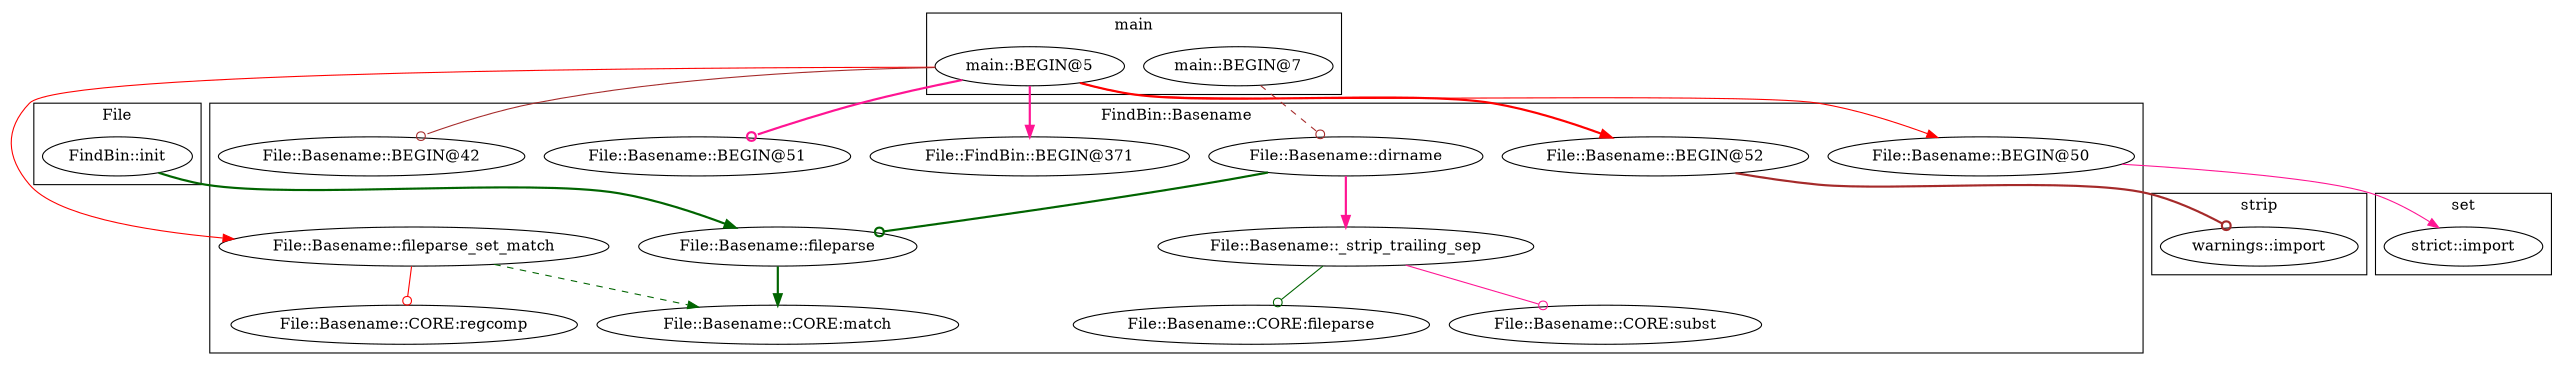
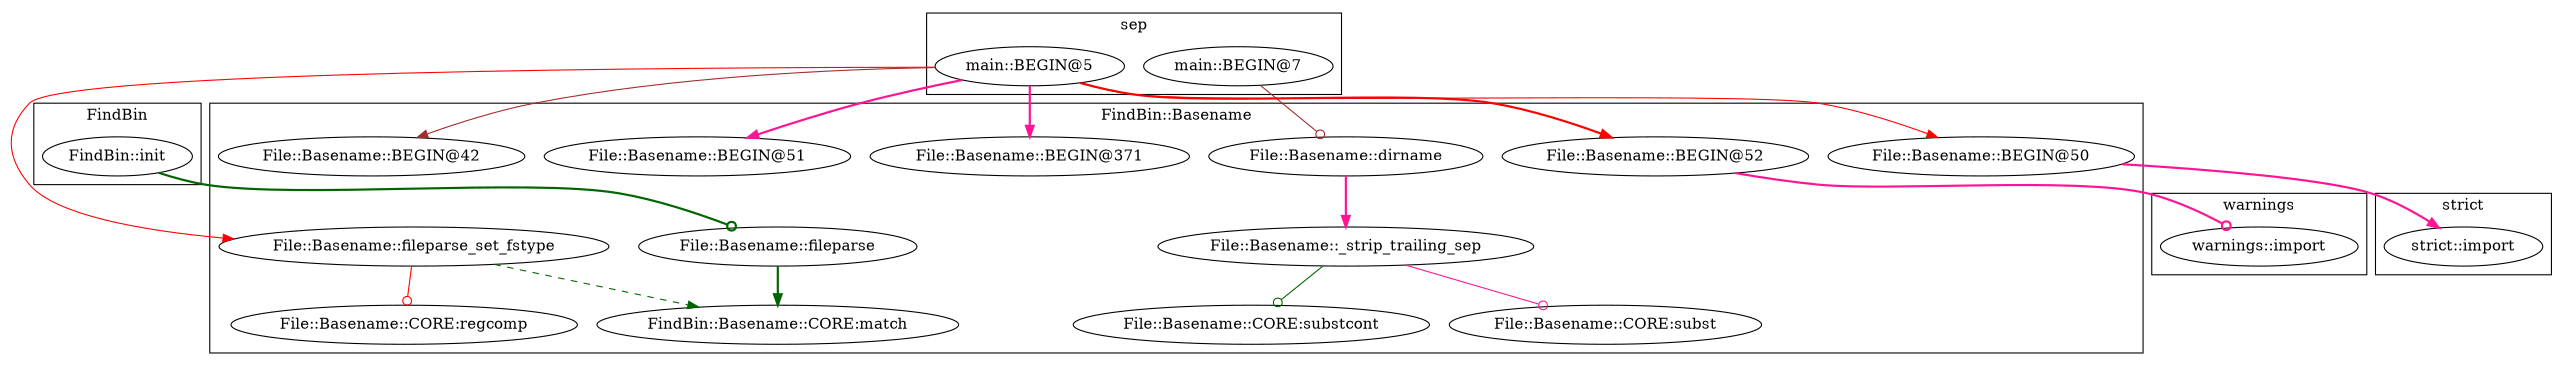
  digraph {
    edge [arrowhead=normal color=deeppink style=bold]
    "main::BEGIN@7"
    "main::BEGIN@5"
    "warnings::import"
    "strict::import"
    "FindBin::init"
    "File::Basename::BEGIN@52"
-   "File::Basename::BEGIN@371" [label="File::FindBin::BEGIN@371"]
+   "File::Basename::BEGIN@371"
    "File::Basename::BEGIN@50"
-   "File::Basename::CORE:substcont" [label="File::Basename::CORE:fileparse"]
+   "File::Basename::CORE:substcont"
    "File::Basename::dirname"
-   "File::Basename::fileparse_set_fstype" [label="File::Basename::fileparse_set_match"]
+   "File::Basename::fileparse_set_fstype"
    "File::Basename::CORE:subst"
    "File::Basename::BEGIN@42"
    "File::Basename::fileparse"
    "File::Basename::CORE:regcomp"
    "File::Basename::_strip_trailing_sep"
-   "File::Basename::CORE:match"
+   "File::Basename::CORE:match" [label="FindBin::Basename::CORE:match"]
    "File::Basename::BEGIN@51"
    subgraph cluster_1 {
-     label=main
+     label=sep
      "main::BEGIN@7"
      "main::BEGIN@5"
    }
    subgraph cluster_2 {
-     label=strip
+     label=warnings
      "warnings::import"
    }
    subgraph cluster_3 {
-     label=set
+     label="strict"
      "strict::import"
    }
    subgraph cluster_4 {
-     label=File
+     label=FindBin
      "FindBin::init"
    }
    subgraph cluster_5 {
      label="FindBin::Basename"
      "File::Basename::BEGIN@52"
      "File::Basename::BEGIN@371"
      "File::Basename::BEGIN@50"
      "File::Basename::CORE:substcont"
      "File::Basename::dirname"
      "File::Basename::fileparse_set_fstype"
      "File::Basename::CORE:subst"
      "File::Basename::BEGIN@42"
      "File::Basename::fileparse"
      "File::Basename::CORE:regcomp"
      "File::Basename::_strip_trailing_sep"
      "File::Basename::CORE:match"
      "File::Basename::BEGIN@51"
    }
-   "main::BEGIN@7" -> "File::Basename::dirname" [arrowhead=odot color=brown style=dashed]
+   "main::BEGIN@7" -> "File::Basename::dirname" [arrowhead=odot color=brown style=solid]
    "main::BEGIN@5" -> "File::Basename::BEGIN@52" [color=red]
    "main::BEGIN@5" -> "File::Basename::BEGIN@371"
    "main::BEGIN@5" -> "File::Basename::BEGIN@50" [color=red style=solid]
    "main::BEGIN@5" -> "File::Basename::fileparse_set_fstype" [color=red style=solid]
-   "main::BEGIN@5" -> "File::Basename::BEGIN@42" [arrowhead=odot color=brown style=solid]
-   "main::BEGIN@5" -> "File::Basename::BEGIN@51" [arrowhead=odot]
-   "FindBin::init" -> "File::Basename::fileparse" [color=darkgreen]
-   "File::Basename::BEGIN@52" -> "warnings::import" [arrowhead=odot color=brown]
-   "File::Basename::BEGIN@50" -> "strict::import" [style=solid]
-   "File::Basename::dirname" -> "File::Basename::fileparse" [arrowhead=odot color=darkgreen]
+   "main::BEGIN@5" -> "File::Basename::BEGIN@42" [color=brown style=solid]
+   "main::BEGIN@5" -> "File::Basename::BEGIN@51"
+   "FindBin::init" -> "File::Basename::fileparse" [arrowhead=odot color=darkgreen]
+   "File::Basename::BEGIN@52" -> "warnings::import" [arrowhead=odot]
+   "File::Basename::BEGIN@50" -> "strict::import"
    "File::Basename::dirname" -> "File::Basename::_strip_trailing_sep"
    "File::Basename::fileparse_set_fstype" -> "File::Basename::CORE:regcomp" [arrowhead=odot color=red style=solid]
    "File::Basename::fileparse_set_fstype" -> "File::Basename::CORE:match" [color=darkgreen style=dashed]
    "File::Basename::fileparse" -> "File::Basename::CORE:match" [color=darkgreen]
    "File::Basename::_strip_trailing_sep" -> "File::Basename::CORE:substcont" [arrowhead=odot color=darkgreen style=solid]
    "File::Basename::_strip_trailing_sep" -> "File::Basename::CORE:subst" [arrowhead=odot style=solid]
  }
